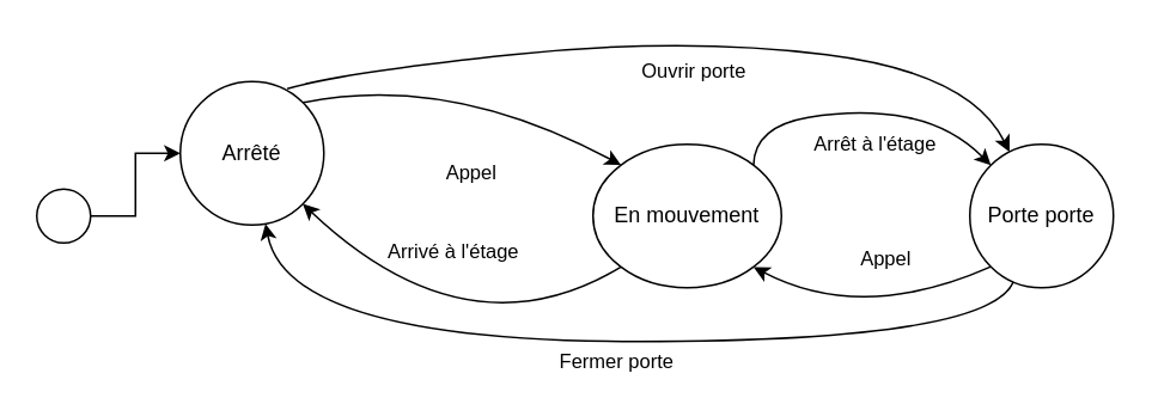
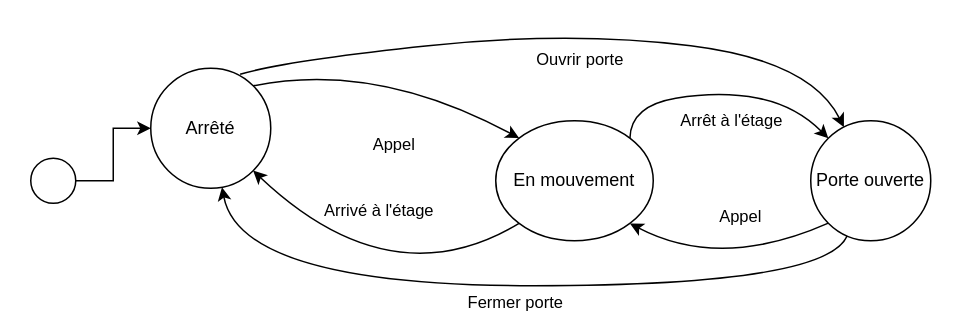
  <mxCell id="0" />
  <mxCell id="1" parent="0" />
  <mxCell id="2" style="edgeStyle=orthogonalEdgeStyle;rounded=0;orthogonalLoop=1;jettySize=auto;html=1;exitX=1;exitY=0.5;exitDx=0;exitDy=0;exitPerimeter=0;" edge="1" parent="1" source="3" target="8"><mxGeometry relative="1" as="geometry" /></mxCell>
  <mxCell id="3" value="" style="points=[[0.145,0.145,0],[0.5,0,0],[0.855,0.145,0],[1,0.5,0],[0.855,0.855,0],[0.5,1,0],[0.145,0.855,0],[0,0.5,0]];shape=mxgraph.bpmn.event;html=1;verticalLabelPosition=bottom;labelBackgroundColor=#ffffff;verticalAlign=top;align=center;perimeter=ellipsePerimeter;outlineConnect=0;aspect=fixed;outline=standard;symbol=general;" vertex="1" parent="1"><mxGeometry x="20" y="105" width="30" height="30" as="geometry" /></mxCell>
  <mxCell id="4" style="rounded=0;orthogonalLoop=1;jettySize=auto;html=1;curved=1;exitX=0.745;exitY=0.05;exitDx=0;exitDy=0;exitPerimeter=0;" edge="1" parent="1" source="8" target="18"><mxGeometry relative="1" as="geometry"><Array as="points"><mxPoint x="190" y="40" /><mxPoint x="380" y="20" /><mxPoint x="540" y="40" /></Array></mxGeometry></mxCell>
  <mxCell id="5" value="Ouvrir porte" style="edgeLabel;html=1;align=center;verticalAlign=middle;resizable=0;points=[];" vertex="1" connectable="0" parent="4"><mxGeometry x="-0.119" y="-2" relative="1" as="geometry"><mxPoint x="37" y="13" as="offset" /></mxGeometry></mxCell>
  <mxCell id="6" style="rounded=0;orthogonalLoop=1;jettySize=auto;html=1;entryX=0;entryY=0;entryDx=0;entryDy=0;exitX=1;exitY=0;exitDx=0;exitDy=0;curved=1;" edge="1" parent="1" source="8" target="13"><mxGeometry relative="1" as="geometry"><Array as="points"><mxPoint x="250" y="40" /></Array></mxGeometry></mxCell>
  <mxCell id="7" value="Appel" style="edgeLabel;html=1;align=center;verticalAlign=middle;resizable=0;points=[];" vertex="1" connectable="0" parent="6"><mxGeometry x="0.1" relative="1" as="geometry"><mxPoint x="-8" y="45" as="offset" /></mxGeometry></mxCell>
  <mxCell id="8" value="Arrêté" style="ellipse;whiteSpace=wrap;html=1;aspect=fixed;" vertex="1" parent="1"><mxGeometry x="100" y="45" width="80" height="80" as="geometry" /></mxCell>
  <mxCell id="9" style="rounded=0;orthogonalLoop=1;jettySize=auto;html=1;exitX=0;exitY=1;exitDx=0;exitDy=0;entryX=1;entryY=1;entryDx=0;entryDy=0;curved=1;" edge="1" parent="1" source="13" target="8"><mxGeometry relative="1" as="geometry"><Array as="points"><mxPoint x="260" y="200" /></Array></mxGeometry></mxCell>
  <mxCell id="10" value="Arrivé à l'étage" style="edgeLabel;html=1;align=center;verticalAlign=middle;resizable=0;points=[];" vertex="1" connectable="0" parent="9"><mxGeometry x="0.207" y="-1" relative="1" as="geometry"><mxPoint x="17" y="-35" as="offset" /></mxGeometry></mxCell>
  <mxCell id="11" value="" style="rounded=0;orthogonalLoop=1;jettySize=auto;html=1;exitX=1;exitY=0;exitDx=0;exitDy=0;entryX=0;entryY=0;entryDx=0;entryDy=0;curved=1;" edge="1" parent="1" source="13" target="18"><mxGeometry x="0.041" y="11" relative="1" as="geometry"><mxPoint x="460" y="70" as="sourcePoint" /><mxPoint x="520" y="80" as="targetPoint" /><Array as="points"><mxPoint x="420" y="70" /><mxPoint x="480" y="60" /><mxPoint x="530" y="70" /></Array><mxPoint as="offset" /></mxGeometry></mxCell>
  <mxCell id="12" value="Arrêt à l'étage" style="edgeLabel;html=1;align=center;verticalAlign=middle;resizable=0;points=[];" vertex="1" connectable="0" parent="11"><mxGeometry x="-0.248" y="-2" relative="1" as="geometry"><mxPoint x="26" y="14" as="offset" /></mxGeometry></mxCell>
  <mxCell id="13" value="En mouvement" style="ellipse;whiteSpace=wrap;html=1;aspect=fixed;" vertex="1" parent="1"><mxGeometry x="330" y="80" width="105" height="80" as="geometry" /></mxCell>
  <mxCell id="14" style="rounded=0;orthogonalLoop=1;jettySize=auto;html=1;curved=1;" edge="1" parent="1" source="18" target="8"><mxGeometry relative="1" as="geometry"><Array as="points"><mxPoint x="550" y="190" /><mxPoint x="160" y="190" /></Array></mxGeometry></mxCell>
  <mxCell id="15" value="Fermer porte" style="edgeLabel;html=1;align=center;verticalAlign=middle;resizable=0;points=[];" vertex="1" connectable="0" parent="14"><mxGeometry x="0.153" y="2" relative="1" as="geometry"><mxPoint x="40" y="8" as="offset" /></mxGeometry></mxCell>
  <mxCell id="16" style="rounded=0;orthogonalLoop=1;jettySize=auto;html=1;exitX=0;exitY=1;exitDx=0;exitDy=0;entryX=1;entryY=1;entryDx=0;entryDy=0;curved=1;" edge="1" parent="1" source="18" target="13"><mxGeometry relative="1" as="geometry"><Array as="points"><mxPoint x="480" y="180" /></Array></mxGeometry></mxCell>
  <mxCell id="17" value="Appel" style="edgeLabel;html=1;align=center;verticalAlign=middle;resizable=0;points=[];" vertex="1" connectable="0" parent="16"><mxGeometry x="0.274" y="-1" relative="1" as="geometry"><mxPoint x="25" y="-29" as="offset" /></mxGeometry></mxCell>
- <mxCell id="18" value="Porte porte" style="ellipse;whiteSpace=wrap;html=1;aspect=fixed;" vertex="1" parent="1"><mxGeometry x="540" y="80" width="80" height="80" as="geometry" /></mxCell>
+ <mxCell id="18" value="Porte ouverte" style="ellipse;whiteSpace=wrap;html=1;aspect=fixed;" vertex="1" parent="1"><mxGeometry x="540" y="80" width="80" height="80" as="geometry" /></mxCell>
